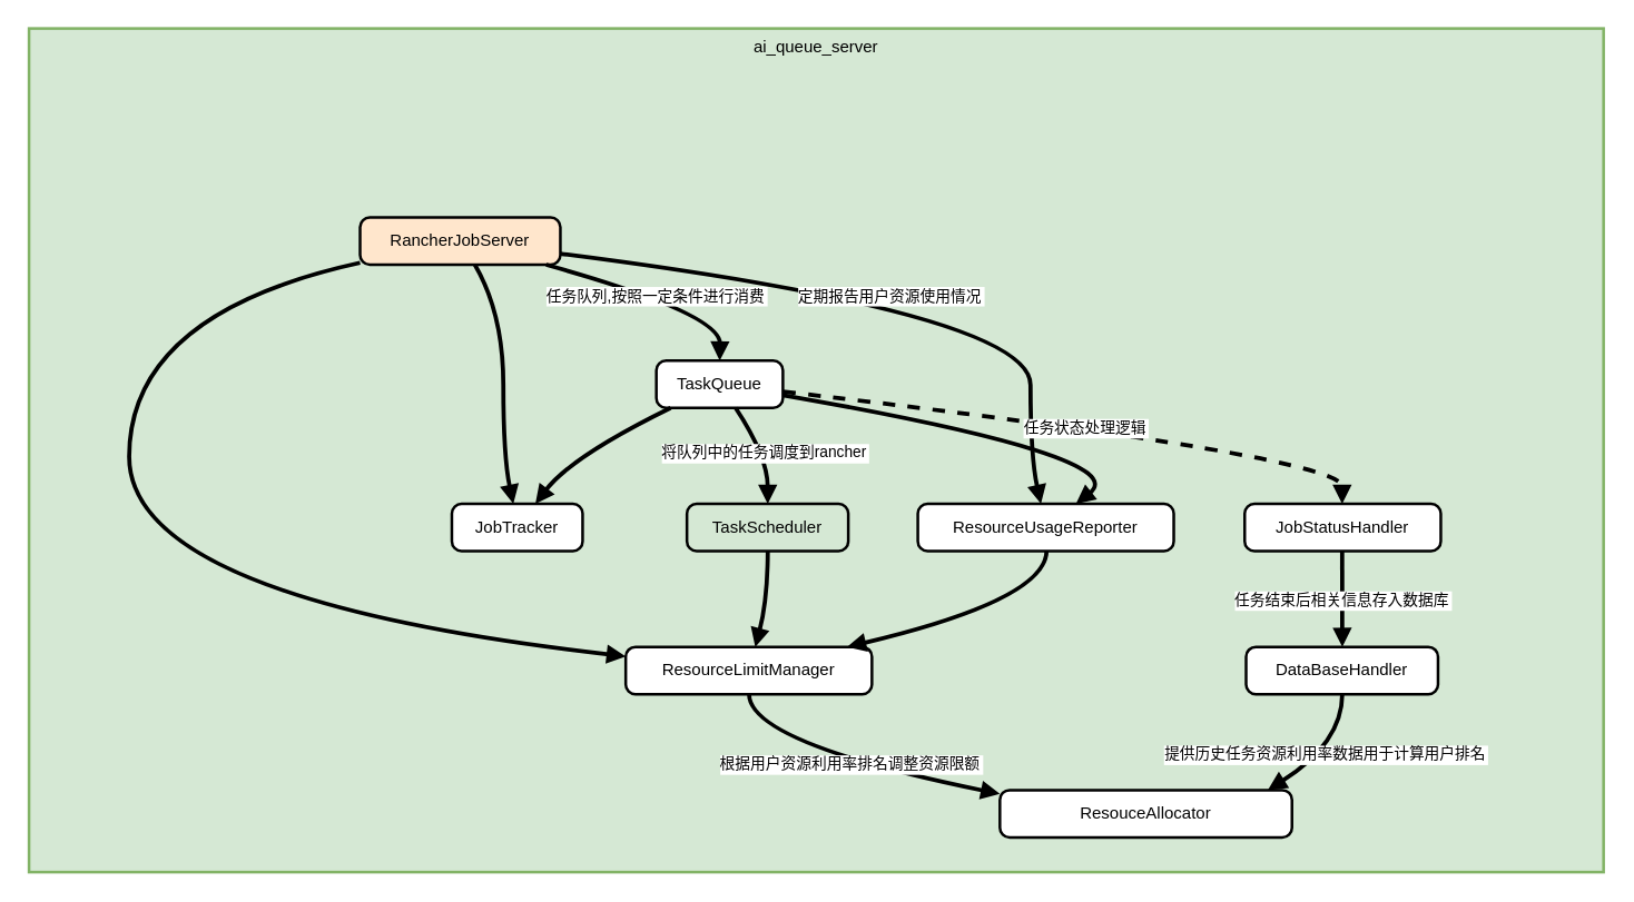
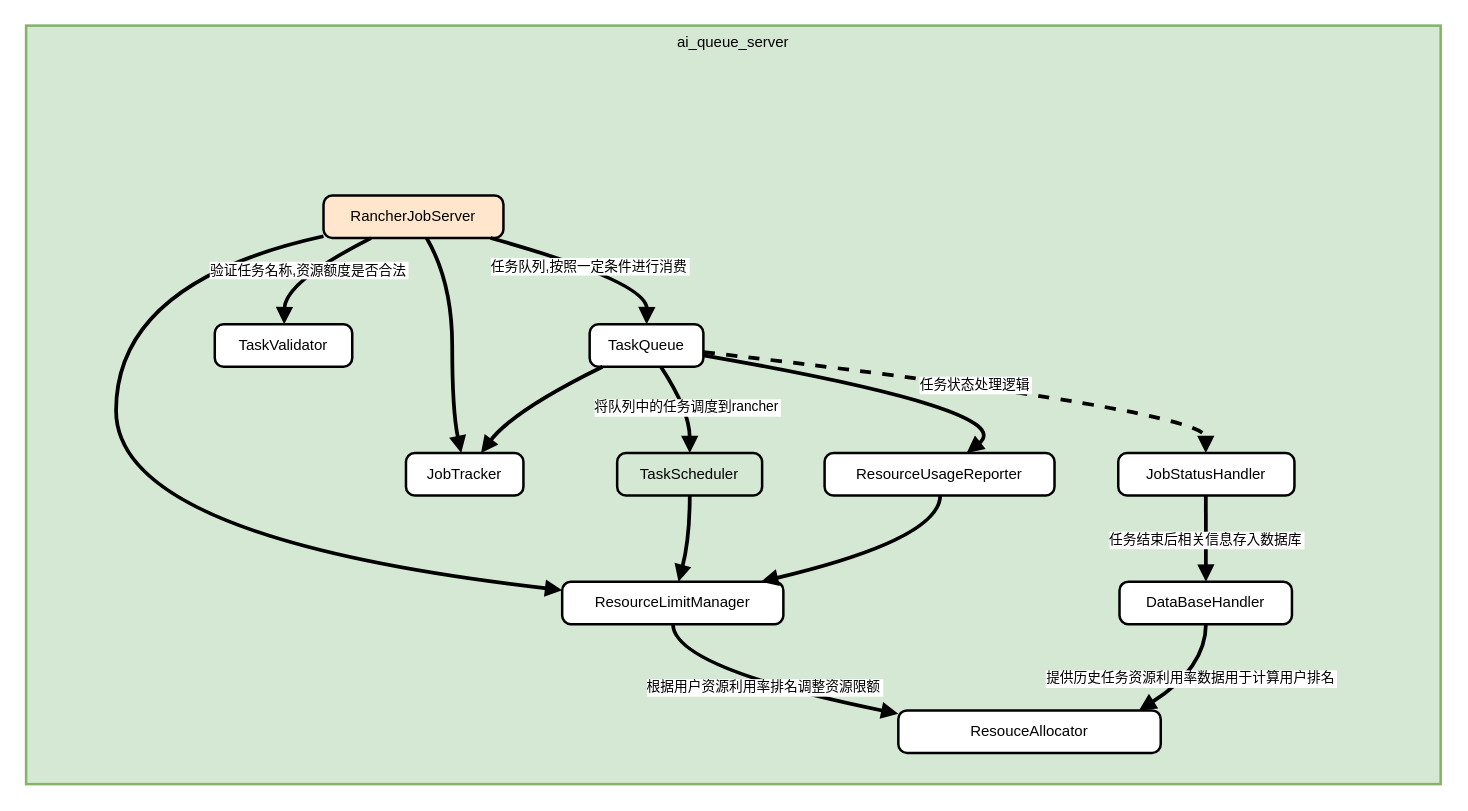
  <mxCell id="0" />
  <mxCell id="1" parent="0" />
  <mxCell id="2" value="ai_queue_server" style="whiteSpace=wrap;strokeWidth=2;verticalAlign=top;fillColor=#d5e8d4;strokeColor=#82b366;" vertex="1" parent="1"><mxGeometry x="20" y="20" width="1132" height="607" as="geometry" /></mxCell>
  <mxCell id="3" value="RancherJobServer" style="rounded=1;absoluteArcSize=1;arcSize=14;whiteSpace=wrap;strokeWidth=2;fillColor=#ffe6cc;" vertex="1" parent="2"><mxGeometry x="238" y="136" width="144" height="34" as="geometry" /></mxCell>
  <mxCell id="4" value="TaskQueue" style="rounded=1;absoluteArcSize=1;arcSize=14;whiteSpace=wrap;strokeWidth=2;" vertex="1" parent="2"><mxGeometry x="451" y="239" width="91" height="34" as="geometry" /></mxCell>
  <mxCell id="5" value="ResourceUsageReporter" style="rounded=1;absoluteArcSize=1;arcSize=14;whiteSpace=wrap;strokeWidth=2;" vertex="1" parent="2"><mxGeometry x="639" y="342" width="184" height="34" as="geometry" /></mxCell>
  <mxCell id="6" value="ResourceLimitManager" style="rounded=1;absoluteArcSize=1;arcSize=14;whiteSpace=wrap;strokeWidth=2;" vertex="1" parent="2"><mxGeometry x="429" y="445" width="177" height="34" as="geometry" /></mxCell>
  <mxCell id="7" value="JobTracker" style="rounded=1;absoluteArcSize=1;arcSize=14;whiteSpace=wrap;strokeWidth=2;" vertex="1" parent="2"><mxGeometry x="304" y="342" width="94" height="34" as="geometry" /></mxCell>
+ <mxCell id="8" value="TaskValidator" style="rounded=1;absoluteArcSize=1;arcSize=14;whiteSpace=wrap;strokeWidth=2;" vertex="1" parent="2"><mxGeometry x="151" y="239" width="110" height="34" as="geometry" /></mxCell>
  <mxCell id="9" value="ResouceAllocator" style="rounded=1;absoluteArcSize=1;arcSize=14;whiteSpace=wrap;strokeWidth=2;" vertex="1" parent="2"><mxGeometry x="698" y="548" width="210" height="34" as="geometry" /></mxCell>
  <mxCell id="10" value="JobStatusHandler" style="rounded=1;absoluteArcSize=1;arcSize=14;whiteSpace=wrap;strokeWidth=2;" vertex="1" parent="2"><mxGeometry x="874" y="342" width="141" height="34" as="geometry" /></mxCell>
  <mxCell id="11" value="TaskScheduler" style="rounded=1;absoluteArcSize=1;arcSize=14;whiteSpace=wrap;strokeWidth=2;fillColor=#d5e8d4;" vertex="1" parent="2"><mxGeometry x="473" y="342" width="116" height="34" as="geometry" /></mxCell>
  <mxCell id="12" value="DataBaseHandler" style="rounded=1;absoluteArcSize=1;arcSize=14;whiteSpace=wrap;strokeWidth=2;" vertex="1" parent="2"><mxGeometry x="875" y="445" width="138" height="34" as="geometry" /></mxCell>
  <mxCell id="13" value="任务队列,按照一定条件进行消费" style="curved=1;startArrow=none;endArrow=block;strokeWidth=3;exitX=0.929;exitY=1;entryX=0.501;entryY=0;rounded=0;" edge="1" parent="2" source="3" target="4"><mxGeometry relative="1" as="geometry"><Array as="points"><mxPoint x="497" y="205" /></Array></mxGeometry></mxCell>
- <mxCell id="14" value="定期报告用户资源使用情况" style="curved=1;startArrow=none;endArrow=block;strokeWidth=3;exitX=1.003;exitY=0.767;entryX=0.481;entryY=0;rounded=0;" edge="1" parent="2" source="3" target="5"><mxGeometry relative="1" as="geometry"><Array as="points"><mxPoint x="720" y="205" /><mxPoint x="720" y="308" /></Array></mxGeometry></mxCell>
  <mxCell id="15" value="" style="curved=1;startArrow=none;endArrow=block;strokeWidth=3;exitX=0.0;exitY=0.958;entryX=0.002;entryY=0.2;rounded=0;" edge="1" parent="2" source="3" target="6"><mxGeometry relative="1" as="geometry"><Array as="points"><mxPoint x="72" y="205" /><mxPoint x="72" y="411" /></Array></mxGeometry></mxCell>
  <mxCell id="16" value="" style="curved=1;startArrow=none;endArrow=block;strokeWidth=3;exitX=0.573;exitY=1;entryX=0.47;entryY=0;rounded=0;" edge="1" parent="2" source="3" target="7"><mxGeometry relative="1" as="geometry"><Array as="points"><mxPoint x="341" y="205" /><mxPoint x="341" y="308" /></Array></mxGeometry></mxCell>
+ <mxCell id="17" value="验证任务名称,资源额度是否合法" style="curved=1;startArrow=none;endArrow=block;strokeWidth=3;exitX=0.264;exitY=1;entryX=0.505;entryY=0;rounded=0;" edge="1" parent="2" source="3" target="8"><mxGeometry relative="1" as="geometry"><Array as="points"><mxPoint x="207" y="205" /></Array></mxGeometry></mxCell>
  <mxCell id="18" value="根据用户资源利用率排名调整资源限额" style="curved=1;startArrow=none;endArrow=block;strokeWidth=3;exitX=0.501;exitY=1;entryX=-0.002;entryY=0.079;rounded=0;" edge="1" parent="2" source="6" target="9"><mxGeometry relative="1" as="geometry"><Array as="points"><mxPoint x="518" y="514" /></Array></mxGeometry></mxCell>
  <mxCell id="19" value="任务状态处理逻辑" style="curved=1;startArrow=none;endArrow=block;strokeWidth=3;exitX=1.002;exitY=0.654;entryX=0.497;entryY=0;rounded=0;dashed=1;" edge="1" parent="2" source="4" target="10"><mxGeometry relative="1" as="geometry"><Array as="points"><mxPoint x="944" y="308" /></Array></mxGeometry></mxCell>
  <mxCell id="20" value="将队列中的任务调度到rancher" style="curved=1;startArrow=none;endArrow=block;strokeWidth=3;exitX=0.626;exitY=1;entryX=0.501;entryY=0;rounded=0;" edge="1" parent="2" source="4" target="11"><mxGeometry relative="1" as="geometry"><Array as="points"><mxPoint x="531" y="308" /></Array></mxGeometry></mxCell>
  <mxCell id="21" value="" style="curved=1;startArrow=none;endArrow=block;strokeWidth=3;exitX=0.501;exitY=1;entryX=0.526;entryY=0;rounded=0;" edge="1" parent="2" source="11" target="6"><mxGeometry relative="1" as="geometry"><Array as="points"><mxPoint x="531" y="411" /></Array></mxGeometry></mxCell>
  <mxCell id="22" value="" style="curved=1;startArrow=none;endArrow=block;strokeWidth=3;exitX=1.002;exitY=0.731;entryX=0.618;entryY=0;rounded=0;" edge="1" parent="2" source="4" target="5"><mxGeometry relative="1" as="geometry"><Array as="points"><mxPoint x="796" y="308" /></Array></mxGeometry></mxCell>
  <mxCell id="23" value="" style="curved=1;startArrow=none;endArrow=block;strokeWidth=3;exitX=0.113;exitY=1;entryX=0.639;entryY=0;rounded=0;" edge="1" parent="2" source="4" target="7"><mxGeometry relative="1" as="geometry"><Array as="points"><mxPoint x="390" y="308" /></Array></mxGeometry></mxCell>
  <mxCell id="24" value="" style="curved=1;startArrow=none;endArrow=block;strokeWidth=3;exitX=0.503;exitY=1;entryX=0.899;entryY=0;rounded=0;" edge="1" parent="2" source="5" target="6"><mxGeometry relative="1" as="geometry"><Array as="points"><mxPoint x="731" y="411" /></Array></mxGeometry></mxCell>
  <mxCell id="25" value="任务结束后相关信息存入数据库" style="curved=1;startArrow=none;endArrow=block;strokeWidth=3;exitX=0.497;exitY=1;entryX=0.501;entryY=0;rounded=0;" edge="1" parent="2" source="10" target="12"><mxGeometry relative="1" as="geometry"><Array as="points" /></mxGeometry></mxCell>
  <mxCell id="26" value="提供历史任务资源利用率数据用于计算用户排名" style="curved=1;startArrow=none;endArrow=block;strokeWidth=3;exitX=0.501;exitY=1;entryX=0.917;entryY=0;rounded=0;" edge="1" parent="2" source="12" target="9"><mxGeometry relative="1" as="geometry"><Array as="points"><mxPoint x="944" y="514" /></Array></mxGeometry></mxCell>
